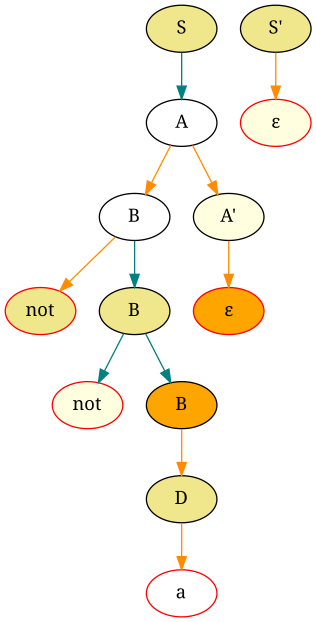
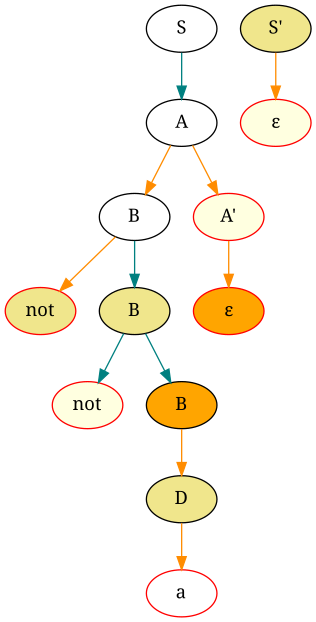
  digraph {
    fontname="Noto Serif"
    node [fillcolor=khaki fontname="Noto Serif" style=filled]
    edge [color=darkorange fontname="Noto Serif"]
-   n1 [label=S]
+   n1 [fillcolor=white label=S]
    n2 [fillcolor=white label=A]
    n3 [fillcolor=white label=B]
-   n4 [fillcolor=lightyellow label="A'"]
+   n4 [fillcolor=lightyellow label="A'" color=red]
    n5 [label="S'"]
    n6 [color=red fillcolor=lightyellow label="ε"]
    n7 [color=red label=not]
    n8 [label=B]
    n9 [color=red fillcolor=orange label="ε"]
    n10 [color=red fillcolor=lightyellow label=not]
    n11 [fillcolor=orange label=B]
    n12 [label=D]
    n13 [color=red fillcolor=white label=a]
    n1 -> n2 [color=teal]
    n2 -> n3
    n2 -> n4
    n3 -> n7
    n3 -> n8 [color=teal]
    n4 -> n9
    n5 -> n6
    n8 -> n10 [color=teal]
    n8 -> n11 [color=teal]
    n11 -> n12
    n12 -> n13
  }
